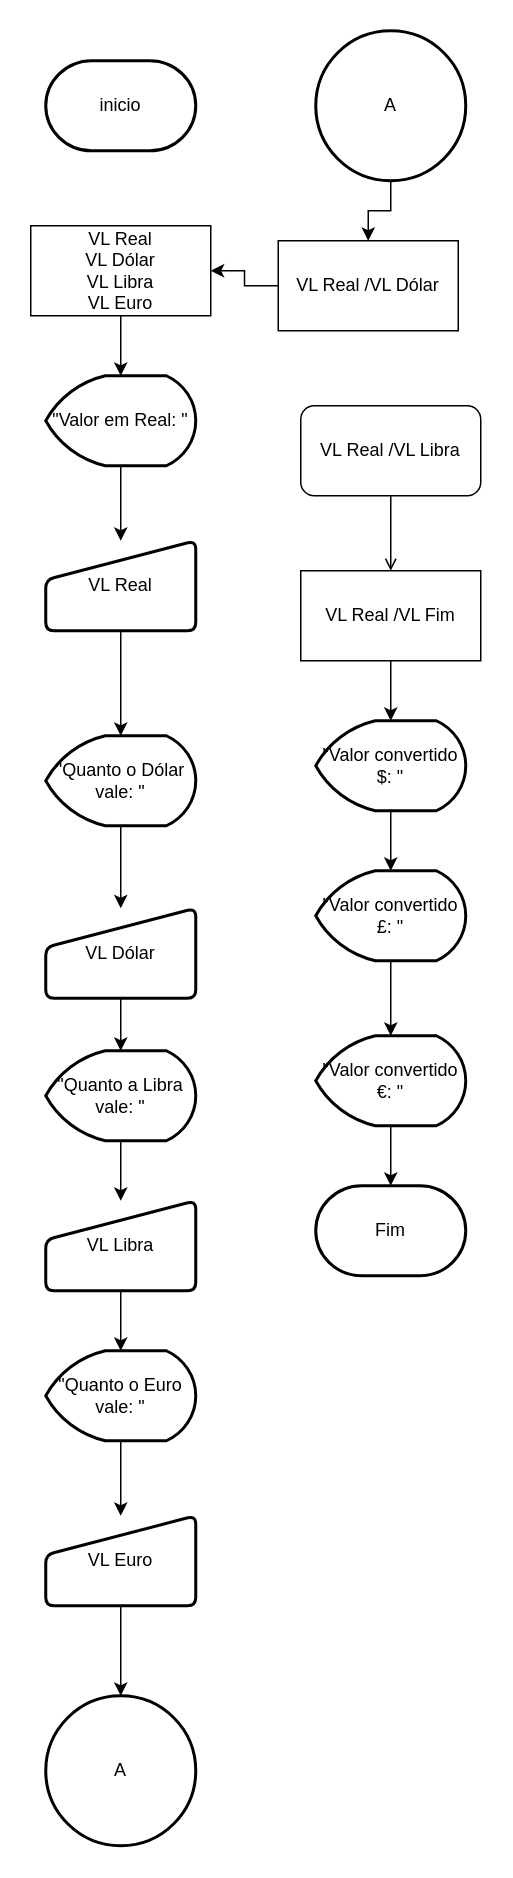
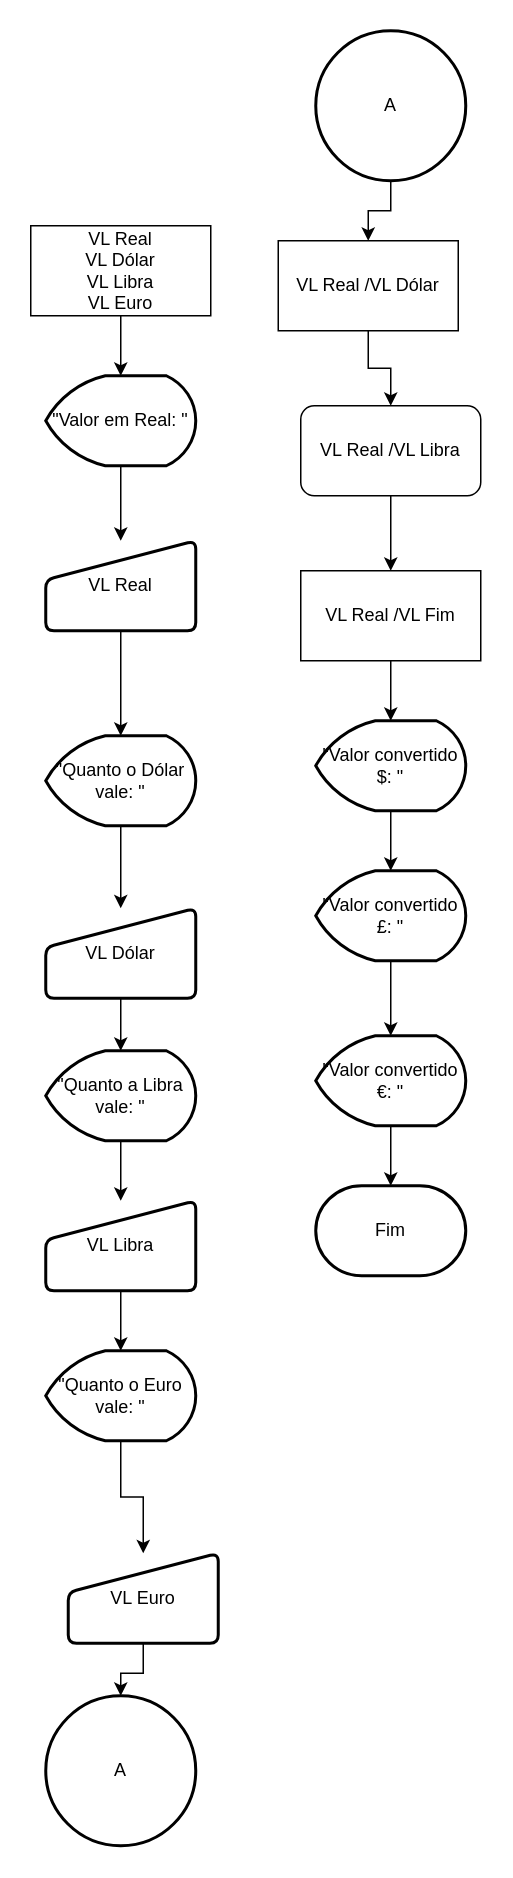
  <mxCell id="0" />
  <mxCell id="1" parent="0" />
- <mxCell id="2" value="inicio" style="strokeWidth=2;html=1;shape=mxgraph.flowchart.terminator;whiteSpace=wrap;" vertex="1" parent="1"><mxGeometry x="30" y="40" width="100" height="60" as="geometry" /></mxCell>
  <mxCell id="3" value="" style="edgeStyle=orthogonalEdgeStyle;rounded=0;orthogonalLoop=1;jettySize=auto;html=1;" edge="1" parent="1" source="4" target="6"><mxGeometry relative="1" as="geometry" /></mxCell>
  <mxCell id="4" value="VL Real&lt;br&gt;VL Dólar&lt;br&gt;VL Libra&lt;br&gt;VL Euro" style="rounded=0;whiteSpace=wrap;html=1;" vertex="1" parent="1"><mxGeometry x="20" y="150" width="120" height="60" as="geometry" /></mxCell>
  <mxCell id="5" value="" style="edgeStyle=orthogonalEdgeStyle;rounded=0;orthogonalLoop=1;jettySize=auto;html=1;" edge="1" parent="1" source="6" target="8"><mxGeometry relative="1" as="geometry" /></mxCell>
  <mxCell id="6" value="&quot;Valor em Real: &quot;" style="strokeWidth=2;html=1;shape=mxgraph.flowchart.display;whiteSpace=wrap;" vertex="1" parent="1"><mxGeometry x="30" y="250" width="100" height="60" as="geometry" /></mxCell>
  <mxCell id="7" value="" style="edgeStyle=orthogonalEdgeStyle;rounded=0;orthogonalLoop=1;jettySize=auto;html=1;" edge="1" parent="1" source="8" target="10"><mxGeometry relative="1" as="geometry" /></mxCell>
  <mxCell id="8" value="VL Real" style="html=1;strokeWidth=2;shape=manualInput;whiteSpace=wrap;rounded=1;size=26;arcSize=11;" vertex="1" parent="1"><mxGeometry x="30" y="360" width="100" height="60" as="geometry" /></mxCell>
  <mxCell id="9" value="" style="edgeStyle=orthogonalEdgeStyle;rounded=0;orthogonalLoop=1;jettySize=auto;html=1;" edge="1" parent="1" source="10" target="12"><mxGeometry relative="1" as="geometry" /></mxCell>
  <mxCell id="10" value="&quot;Quanto o Dólar vale: &quot;" style="strokeWidth=2;html=1;shape=mxgraph.flowchart.display;whiteSpace=wrap;" vertex="1" parent="1"><mxGeometry x="30" y="490" width="100" height="60" as="geometry" /></mxCell>
  <mxCell id="11" value="" style="edgeStyle=orthogonalEdgeStyle;rounded=0;orthogonalLoop=1;jettySize=auto;html=1;" edge="1" parent="1" source="12" target="14"><mxGeometry relative="1" as="geometry" /></mxCell>
  <mxCell id="12" value="VL Dólar" style="html=1;strokeWidth=2;shape=manualInput;whiteSpace=wrap;rounded=1;size=26;arcSize=11;" vertex="1" parent="1"><mxGeometry x="30" y="605" width="100" height="60" as="geometry" /></mxCell>
  <mxCell id="13" value="" style="edgeStyle=orthogonalEdgeStyle;rounded=0;orthogonalLoop=1;jettySize=auto;html=1;" edge="1" parent="1" source="14" target="16"><mxGeometry relative="1" as="geometry" /></mxCell>
  <mxCell id="14" value="&quot;Quanto a Libra vale: &quot;" style="strokeWidth=2;html=1;shape=mxgraph.flowchart.display;whiteSpace=wrap;" vertex="1" parent="1"><mxGeometry x="30" y="700" width="100" height="60" as="geometry" /></mxCell>
  <mxCell id="15" value="" style="edgeStyle=orthogonalEdgeStyle;rounded=0;orthogonalLoop=1;jettySize=auto;html=1;" edge="1" parent="1" source="16" target="18"><mxGeometry relative="1" as="geometry" /></mxCell>
  <mxCell id="16" value="VL Libra" style="html=1;strokeWidth=2;shape=manualInput;whiteSpace=wrap;rounded=1;size=26;arcSize=11;" vertex="1" parent="1"><mxGeometry x="30" y="800" width="100" height="60" as="geometry" /></mxCell>
  <mxCell id="17" value="" style="edgeStyle=orthogonalEdgeStyle;rounded=0;orthogonalLoop=1;jettySize=auto;html=1;" edge="1" parent="1" source="18" target="20"><mxGeometry relative="1" as="geometry" /></mxCell>
  <mxCell id="18" value="&quot;Quanto o Euro vale: &quot;" style="strokeWidth=2;html=1;shape=mxgraph.flowchart.display;whiteSpace=wrap;" vertex="1" parent="1"><mxGeometry x="30" y="900" width="100" height="60" as="geometry" /></mxCell>
  <mxCell id="19" value="" style="edgeStyle=orthogonalEdgeStyle;rounded=0;orthogonalLoop=1;jettySize=auto;html=1;" edge="1" parent="1" source="20" target="21"><mxGeometry relative="1" as="geometry" /></mxCell>
- <mxCell id="20" value="VL Euro" style="html=1;strokeWidth=2;shape=manualInput;whiteSpace=wrap;rounded=1;size=26;arcSize=11;" vertex="1" parent="1"><mxGeometry x="30" y="1010" width="100" height="60" as="geometry" /></mxCell>
+ <mxCell id="20" value="VL Euro" style="html=1;strokeWidth=2;shape=manualInput;whiteSpace=wrap;rounded=1;size=26;arcSize=11;" vertex="1" parent="1"><mxGeometry x="45" y="1035" width="100" height="60" as="geometry" /></mxCell>
  <mxCell id="21" value="A" style="strokeWidth=2;html=1;shape=mxgraph.flowchart.start_2;whiteSpace=wrap;" vertex="1" parent="1"><mxGeometry x="30" y="1130" width="100" height="100" as="geometry" /></mxCell>
  <mxCell id="22" value="" style="edgeStyle=orthogonalEdgeStyle;rounded=0;orthogonalLoop=1;jettySize=auto;html=1;" edge="1" parent="1" source="23" target="25"><mxGeometry relative="1" as="geometry" /></mxCell>
  <mxCell id="23" value="A" style="strokeWidth=2;html=1;shape=mxgraph.flowchart.start_2;whiteSpace=wrap;" vertex="1" parent="1"><mxGeometry x="210" width="100" height="100" as="geometry" y="20" /></mxCell>
- <mxCell id="24" value="" style="edgeStyle=orthogonalEdgeStyle;rounded=0;orthogonalLoop=1;jettySize=auto;html=1;" edge="1" parent="1" source="25" target="4"><mxGeometry relative="1" as="geometry" /></mxCell>
+ <mxCell id="24" value="" style="edgeStyle=orthogonalEdgeStyle;rounded=0;orthogonalLoop=1;jettySize=auto;html=1;" edge="1" parent="1" source="25" target="27"><mxGeometry relative="1" as="geometry" /></mxCell>
  <mxCell id="25" value="VL Real /VL Dólar" style="rounded=0;whiteSpace=wrap;html=1;" vertex="1" parent="1"><mxGeometry x="185" y="160" width="120" height="60" as="geometry" /></mxCell>
- <mxCell id="26" value="" style="edgeStyle=orthogonalEdgeStyle;rounded=0;orthogonalLoop=1;jettySize=auto;html=1;endArrow=open;" edge="1" parent="1" source="27" target="29"><mxGeometry relative="1" as="geometry" /></mxCell>
+ <mxCell id="26" value="" style="edgeStyle=orthogonalEdgeStyle;rounded=0;orthogonalLoop=1;jettySize=auto;html=1;" edge="1" parent="1" source="27" target="29"><mxGeometry relative="1" as="geometry" /></mxCell>
  <mxCell id="27" value="VL Real /VL Libra" style="whiteSpace=wrap;html=1;rounded=1;" vertex="1" parent="1"><mxGeometry x="200" y="270" width="120" height="60" as="geometry" /></mxCell>
  <mxCell id="28" value="" style="edgeStyle=orthogonalEdgeStyle;rounded=0;orthogonalLoop=1;jettySize=auto;html=1;" edge="1" parent="1" source="29" target="31"><mxGeometry relative="1" as="geometry" /></mxCell>
  <mxCell id="29" value="VL Real /VL Fim" style="rounded=0;whiteSpace=wrap;html=1;" vertex="1" parent="1"><mxGeometry x="200" y="380" width="120" height="60" as="geometry" /></mxCell>
  <mxCell id="30" value="" style="edgeStyle=orthogonalEdgeStyle;rounded=0;orthogonalLoop=1;jettySize=auto;html=1;" edge="1" parent="1" source="31" target="33"><mxGeometry relative="1" as="geometry" /></mxCell>
  <mxCell id="31" value="&quot;Valor convertido $: &quot;" style="strokeWidth=2;html=1;shape=mxgraph.flowchart.display;whiteSpace=wrap;" vertex="1" parent="1"><mxGeometry x="210" y="480" width="100" height="60" as="geometry" /></mxCell>
  <mxCell id="32" value="" style="edgeStyle=orthogonalEdgeStyle;rounded=0;orthogonalLoop=1;jettySize=auto;html=1;" edge="1" parent="1" source="33" target="35"><mxGeometry relative="1" as="geometry" /></mxCell>
  <mxCell id="33" value="&quot;Valor convertido&lt;br&gt;£:&amp;nbsp;&quot;" style="strokeWidth=2;html=1;shape=mxgraph.flowchart.display;whiteSpace=wrap;" vertex="1" parent="1"><mxGeometry x="210" y="580" width="100" height="60" as="geometry" /></mxCell>
  <mxCell id="34" value="" style="edgeStyle=orthogonalEdgeStyle;rounded=0;orthogonalLoop=1;jettySize=auto;html=1;" edge="1" parent="1" source="35" target="36"><mxGeometry relative="1" as="geometry" /></mxCell>
  <mxCell id="35" value="&quot;Valor convertido&lt;br&gt;€: &quot;" style="strokeWidth=2;html=1;shape=mxgraph.flowchart.display;whiteSpace=wrap;" vertex="1" parent="1"><mxGeometry x="210" y="690" width="100" height="60" as="geometry" /></mxCell>
  <mxCell id="36" value="Fim" style="strokeWidth=2;html=1;shape=mxgraph.flowchart.terminator;whiteSpace=wrap;" vertex="1" parent="1"><mxGeometry x="210" y="790" width="100" height="60" as="geometry" /></mxCell>
